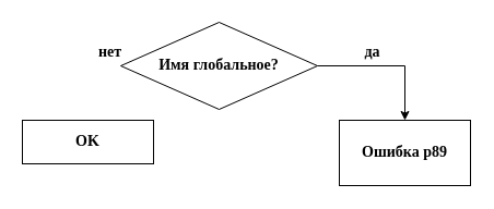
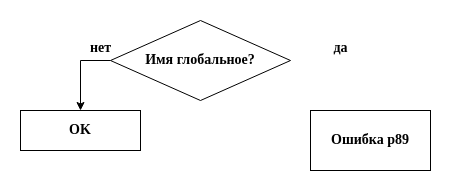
  <mxCell id="0" />
  <mxCell id="1" parent="0" />
- <mxCell id="2" value="" style="edgeStyle=orthogonalEdgeStyle;rounded=0;orthogonalLoop=1;jettySize=auto;html=1;fontFamily=Verdana;fontSize=14;align=center;fontStyle=1" parent="1" source="4" target="7" edge="1"><mxGeometry relative="1" as="geometry"><mxPoint x="390" y="110" as="targetPoint" /></mxGeometry></mxCell>
+ <mxCell id="3" value="" style="edgeStyle=orthogonalEdgeStyle;rounded=0;orthogonalLoop=1;jettySize=auto;html=1;exitX=0;exitY=0.5;exitDx=0;exitDy=0;fontFamily=Verdana;fontStyle=1;fontSize=14;" edge="1" parent="1" source="4" target="8"><mxGeometry relative="1" as="geometry"><mxPoint x="80" y="110" as="targetPoint" /><Array as="points"><mxPoint x="80" y="60" /></Array></mxGeometry></mxCell>
  <mxCell id="4" value="&lt;div style=&quot;text-align: center; font-size: 14px;&quot;&gt;Имя глобальное?&lt;/div&gt;" style="rhombus;whiteSpace=wrap;html=1;fillColor=none;gradientColor=none;fontFamily=Verdana;fontSize=14;align=center;fontStyle=1" parent="1" vertex="1"><mxGeometry x="110" y="20" width="180" height="80" as="geometry" /></mxCell>
  <mxCell id="5" value="да" style="text;html=1;resizable=0;points=[];autosize=1;align=center;verticalAlign=top;spacingTop=-4;fontSize=14;fontFamily=Verdana;fontStyle=1" parent="1" vertex="1"><mxGeometry x="325" y="37" width="30" height="20" as="geometry" /></mxCell>
  <mxCell id="6" value="нет" style="text;html=1;resizable=0;points=[];autosize=1;align=center;verticalAlign=top;spacingTop=-4;fontSize=14;fontFamily=Verdana;fontStyle=1" parent="1" vertex="1"><mxGeometry x="80" y="37" width="40" height="20" as="geometry" /></mxCell>
  <mxCell id="7" value="Ошибка p89" style="rounded=0;whiteSpace=wrap;html=1;fontFamily=Verdana;fontStyle=1;fontSize=14;" vertex="1" parent="1"><mxGeometry x="310" y="110" width="120" height="60" as="geometry" /></mxCell>
  <mxCell id="8" value="OK" style="rounded=0;whiteSpace=wrap;html=1;fontFamily=Verdana;fontStyle=1;fontSize=14;" vertex="1" parent="1"><mxGeometry x="20" y="110" width="120" height="40" as="geometry" /></mxCell>
